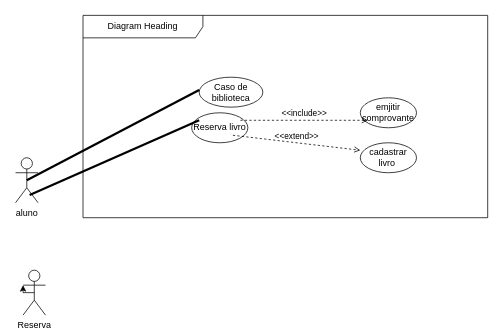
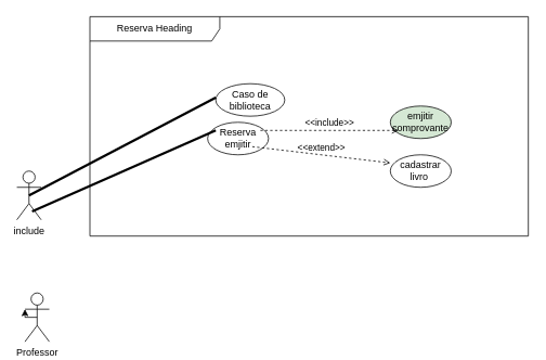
  <mxCell id="0" />
  <mxCell id="1" parent="0" />
- <mxCell id="2" value="Diagram Heading" style="shape=umlFrame;whiteSpace=wrap;html=1;pointerEvents=0;recursiveResize=0;container=1;collapsible=0;width=160;" vertex="1" parent="1"><mxGeometry x="110" y="20" width="540" height="270" as="geometry" /></mxCell>
+ <mxCell id="2" value="Reserva Heading" style="shape=umlFrame;whiteSpace=wrap;html=1;pointerEvents=0;recursiveResize=0;container=1;collapsible=0;width=160;" vertex="1" parent="1"><mxGeometry x="110" y="20" width="540" height="270" as="geometry" /></mxCell>
  <mxCell id="3" value="&lt;font style=&quot;vertical-align: inherit;&quot;&gt;&lt;font style=&quot;vertical-align: inherit;&quot;&gt;Caso de biblioteca&lt;/font&gt;&lt;/font&gt;" style="ellipse;html=1;whiteSpace=wrap;" vertex="1" parent="2"><mxGeometry x="155" y="82.5" width="85" height="40" as="geometry" /></mxCell>
  <mxCell id="4" value="" style="endArrow=none;startArrow=none;endFill=0;startFill=0;endSize=8;html=1;verticalAlign=bottom;labelBackgroundColor=none;strokeWidth=3;rounded=0;exitX=0.5;exitY=0.5;exitDx=0;exitDy=0;exitPerimeter=0;" edge="1" parent="2" source="11"><mxGeometry width="160" relative="1" as="geometry"><mxPoint x="-5" y="99.5" as="sourcePoint" /><mxPoint x="155" y="99.5" as="targetPoint" /></mxGeometry></mxCell>
- <mxCell id="5" value="&lt;font style=&quot;vertical-align: inherit;&quot;&gt;&lt;font style=&quot;vertical-align: inherit;&quot;&gt;&lt;font style=&quot;vertical-align: inherit;&quot;&gt;&lt;font style=&quot;vertical-align: inherit;&quot;&gt;&lt;font style=&quot;vertical-align: inherit;&quot;&gt;&lt;font style=&quot;vertical-align: inherit;&quot;&gt;Reserva livro&lt;/font&gt;&lt;/font&gt;&lt;/font&gt;&lt;/font&gt;&lt;/font&gt;&lt;/font&gt;" style="ellipse;html=1;whiteSpace=wrap;" vertex="1" parent="2"><mxGeometry x="145" y="130" width="75" height="40" as="geometry" /></mxCell>
- <mxCell id="6" value="&lt;font style=&quot;vertical-align: inherit;&quot;&gt;&lt;font style=&quot;vertical-align: inherit;&quot;&gt;emjitir comprovante&lt;/font&gt;&lt;/font&gt;" style="ellipse;html=1;whiteSpace=wrap;" vertex="1" parent="2"><mxGeometry x="370" y="110" width="75" height="40" as="geometry" /></mxCell>
+ <mxCell id="5" value="&lt;font style=&quot;vertical-align: inherit;&quot;&gt;&lt;font style=&quot;vertical-align: inherit;&quot;&gt;&lt;font style=&quot;vertical-align: inherit;&quot;&gt;&lt;font style=&quot;vertical-align: inherit;&quot;&gt;&lt;font style=&quot;vertical-align: inherit;&quot;&gt;&lt;font style=&quot;vertical-align: inherit;&quot;&gt;Reserva emjitir&lt;/font&gt;&lt;/font&gt;&lt;/font&gt;&lt;/font&gt;&lt;/font&gt;&lt;/font&gt;" style="ellipse;html=1;whiteSpace=wrap;" vertex="1" parent="2"><mxGeometry x="145" y="130" width="75" height="40" as="geometry" /></mxCell>
+ <mxCell id="6" value="&lt;font style=&quot;vertical-align: inherit;&quot;&gt;&lt;font style=&quot;vertical-align: inherit;&quot;&gt;emjitir comprovante&lt;/font&gt;&lt;/font&gt;" style="ellipse;html=1;whiteSpace=wrap;fillColor=#d5e8d4;" vertex="1" parent="2"><mxGeometry x="370" y="110" width="75" height="40" as="geometry" /></mxCell>
  <mxCell id="7" value="&amp;lt;&amp;lt;include&amp;gt;&amp;gt;" style="html=1;verticalAlign=bottom;labelBackgroundColor=none;endArrow=open;endFill=0;dashed=1;rounded=0;" edge="1" parent="2"><mxGeometry width="160" relative="1" as="geometry"><mxPoint x="210" y="140" as="sourcePoint" /><mxPoint x="380" y="140" as="targetPoint" /></mxGeometry></mxCell>
  <mxCell id="8" value="&lt;font style=&quot;vertical-align: inherit;&quot;&gt;&lt;font style=&quot;vertical-align: inherit;&quot;&gt;cadastrar livro&amp;nbsp;&lt;/font&gt;&lt;/font&gt;" style="ellipse;html=1;whiteSpace=wrap;" vertex="1" parent="2"><mxGeometry x="370" y="170" width="75" height="40" as="geometry" /></mxCell>
  <mxCell id="9" value="&amp;lt;&amp;lt;extend&amp;gt;&amp;gt;" style="html=1;verticalAlign=bottom;labelBackgroundColor=none;endArrow=open;endFill=0;dashed=1;rounded=0;entryX=0;entryY=0.25;entryDx=0;entryDy=0;entryPerimeter=0;" edge="1" parent="2" target="8"><mxGeometry width="160" relative="1" as="geometry"><mxPoint x="200" y="160" as="sourcePoint" /><mxPoint x="360" y="160" as="targetPoint" /></mxGeometry></mxCell>
  <mxCell id="10" value="" style="endArrow=none;startArrow=none;endFill=0;startFill=0;endSize=8;html=1;verticalAlign=bottom;labelBackgroundColor=none;strokeWidth=3;rounded=0;exitX=0.627;exitY=0.83;exitDx=0;exitDy=0;exitPerimeter=0;" edge="1" parent="2" source="11"><mxGeometry width="160" relative="1" as="geometry"><mxPoint x="-75" y="260.5" as="sourcePoint" /><mxPoint x="155" y="140" as="targetPoint" /></mxGeometry></mxCell>
- <mxCell id="11" value="&lt;font style=&quot;vertical-align: inherit;&quot;&gt;&lt;font style=&quot;vertical-align: inherit;&quot;&gt;aluno&lt;/font&gt;&lt;/font&gt;" style="shape=umlActor;verticalLabelPosition=bottom;verticalAlign=top;html=1;" vertex="1" parent="1"><mxGeometry x="20" y="210" width="30" height="60" as="geometry" /></mxCell>
- <mxCell id="12" value="&lt;font style=&quot;vertical-align: inherit;&quot;&gt;&lt;font style=&quot;vertical-align: inherit;&quot;&gt;&lt;font style=&quot;vertical-align: inherit;&quot;&gt;&lt;font style=&quot;vertical-align: inherit;&quot;&gt;Reserva&lt;/font&gt;&lt;/font&gt;&lt;/font&gt;&lt;/font&gt;" style="shape=umlActor;verticalLabelPosition=bottom;verticalAlign=top;html=1;" vertex="1" parent="1"><mxGeometry x="30" y="360" width="30" height="60" as="geometry" /></mxCell>
+ <mxCell id="11" value="&lt;font style=&quot;vertical-align: inherit;&quot;&gt;&lt;font style=&quot;vertical-align: inherit;&quot;&gt;include&lt;/font&gt;&lt;/font&gt;" style="shape=umlActor;verticalLabelPosition=bottom;verticalAlign=top;html=1;" vertex="1" parent="1"><mxGeometry x="20" y="210" width="30" height="60" as="geometry" /></mxCell>
+ <mxCell id="12" value="&lt;font style=&quot;vertical-align: inherit;&quot;&gt;&lt;font style=&quot;vertical-align: inherit;&quot;&gt;&lt;font style=&quot;vertical-align: inherit;&quot;&gt;&lt;font style=&quot;vertical-align: inherit;&quot;&gt;Professor&lt;/font&gt;&lt;/font&gt;&lt;/font&gt;&lt;/font&gt;" style="shape=umlActor;verticalLabelPosition=bottom;verticalAlign=top;html=1;" vertex="1" parent="1"><mxGeometry x="30" y="360" width="30" height="60" as="geometry" /></mxCell>
  <mxCell id="13" style="edgeStyle=orthogonalEdgeStyle;rounded=0;orthogonalLoop=1;jettySize=auto;html=1;exitX=0.5;exitY=0.5;exitDx=0;exitDy=0;exitPerimeter=0;entryX=0;entryY=0.333;entryDx=0;entryDy=0;entryPerimeter=0;" edge="1" parent="1" source="12" target="12"><mxGeometry relative="1" as="geometry" /></mxCell>
